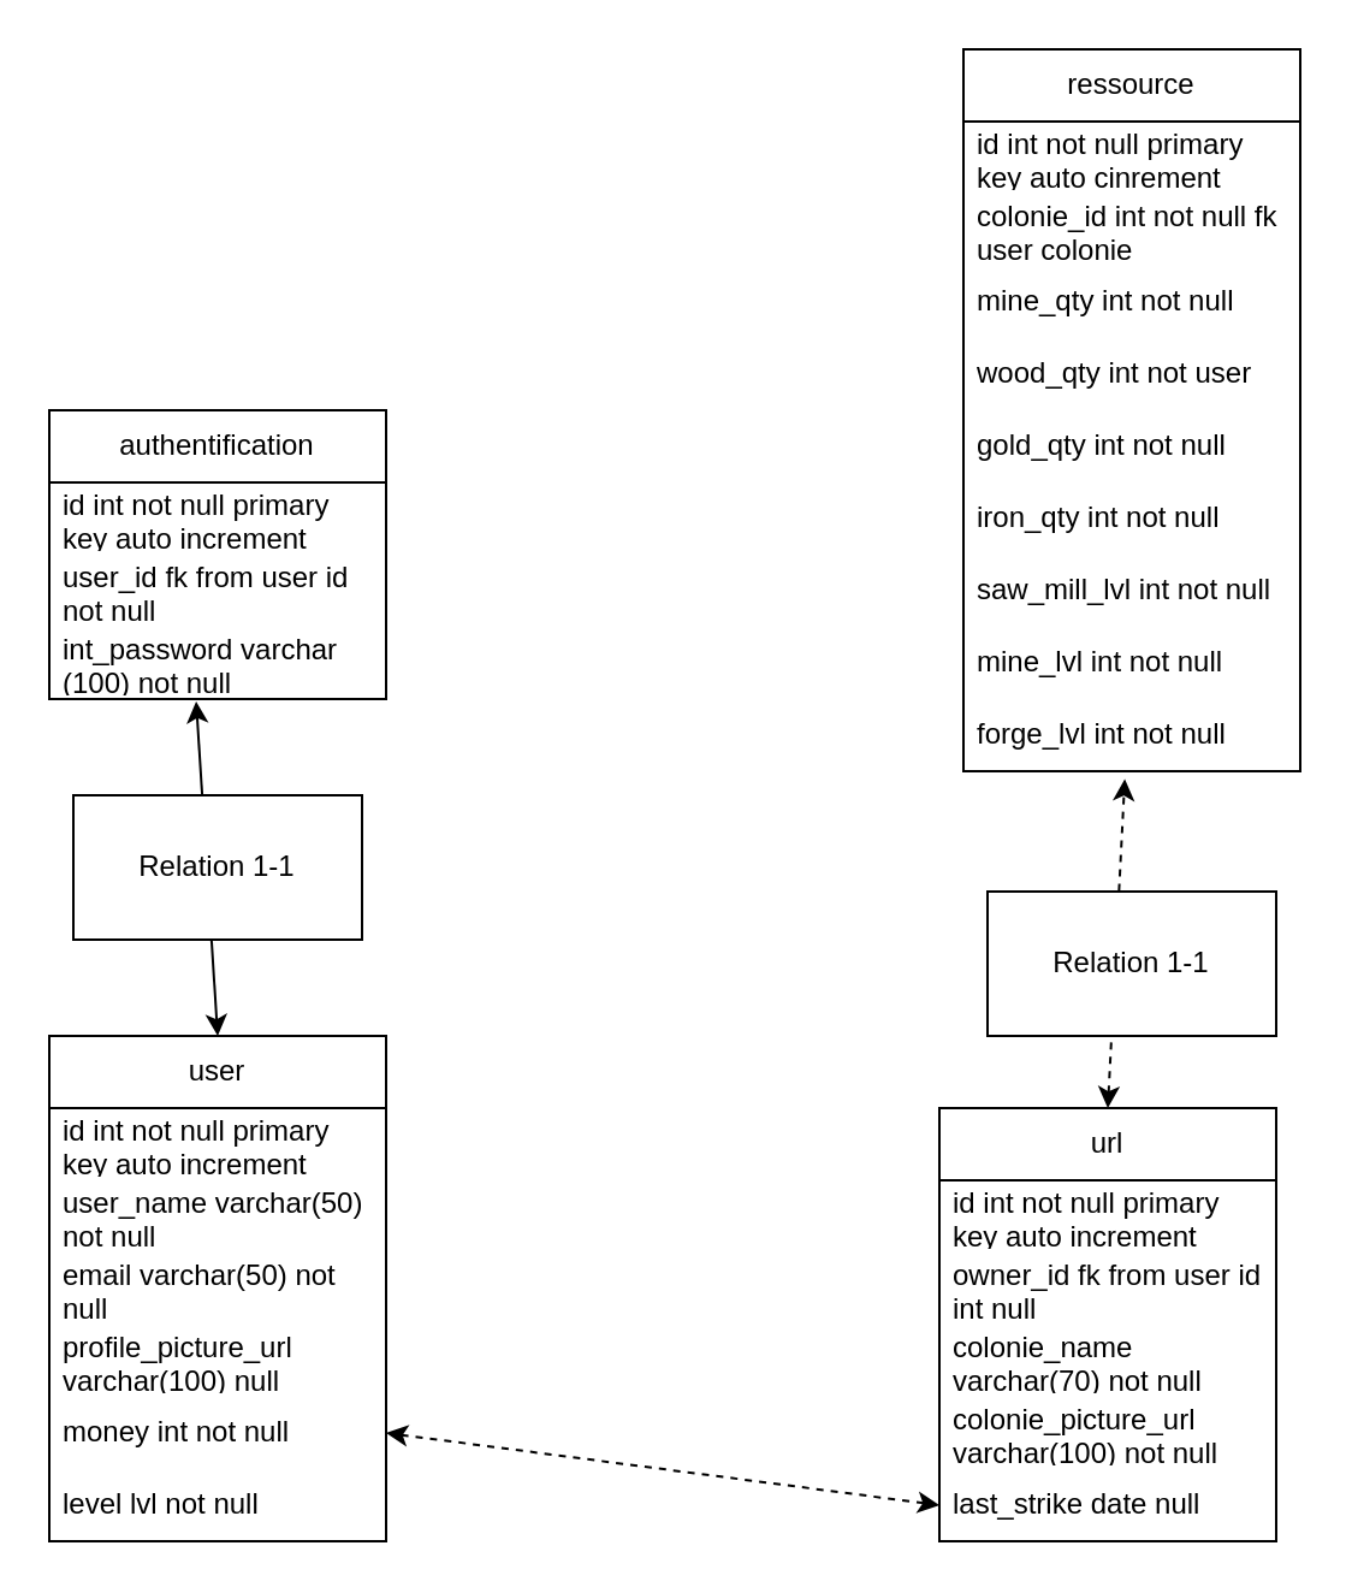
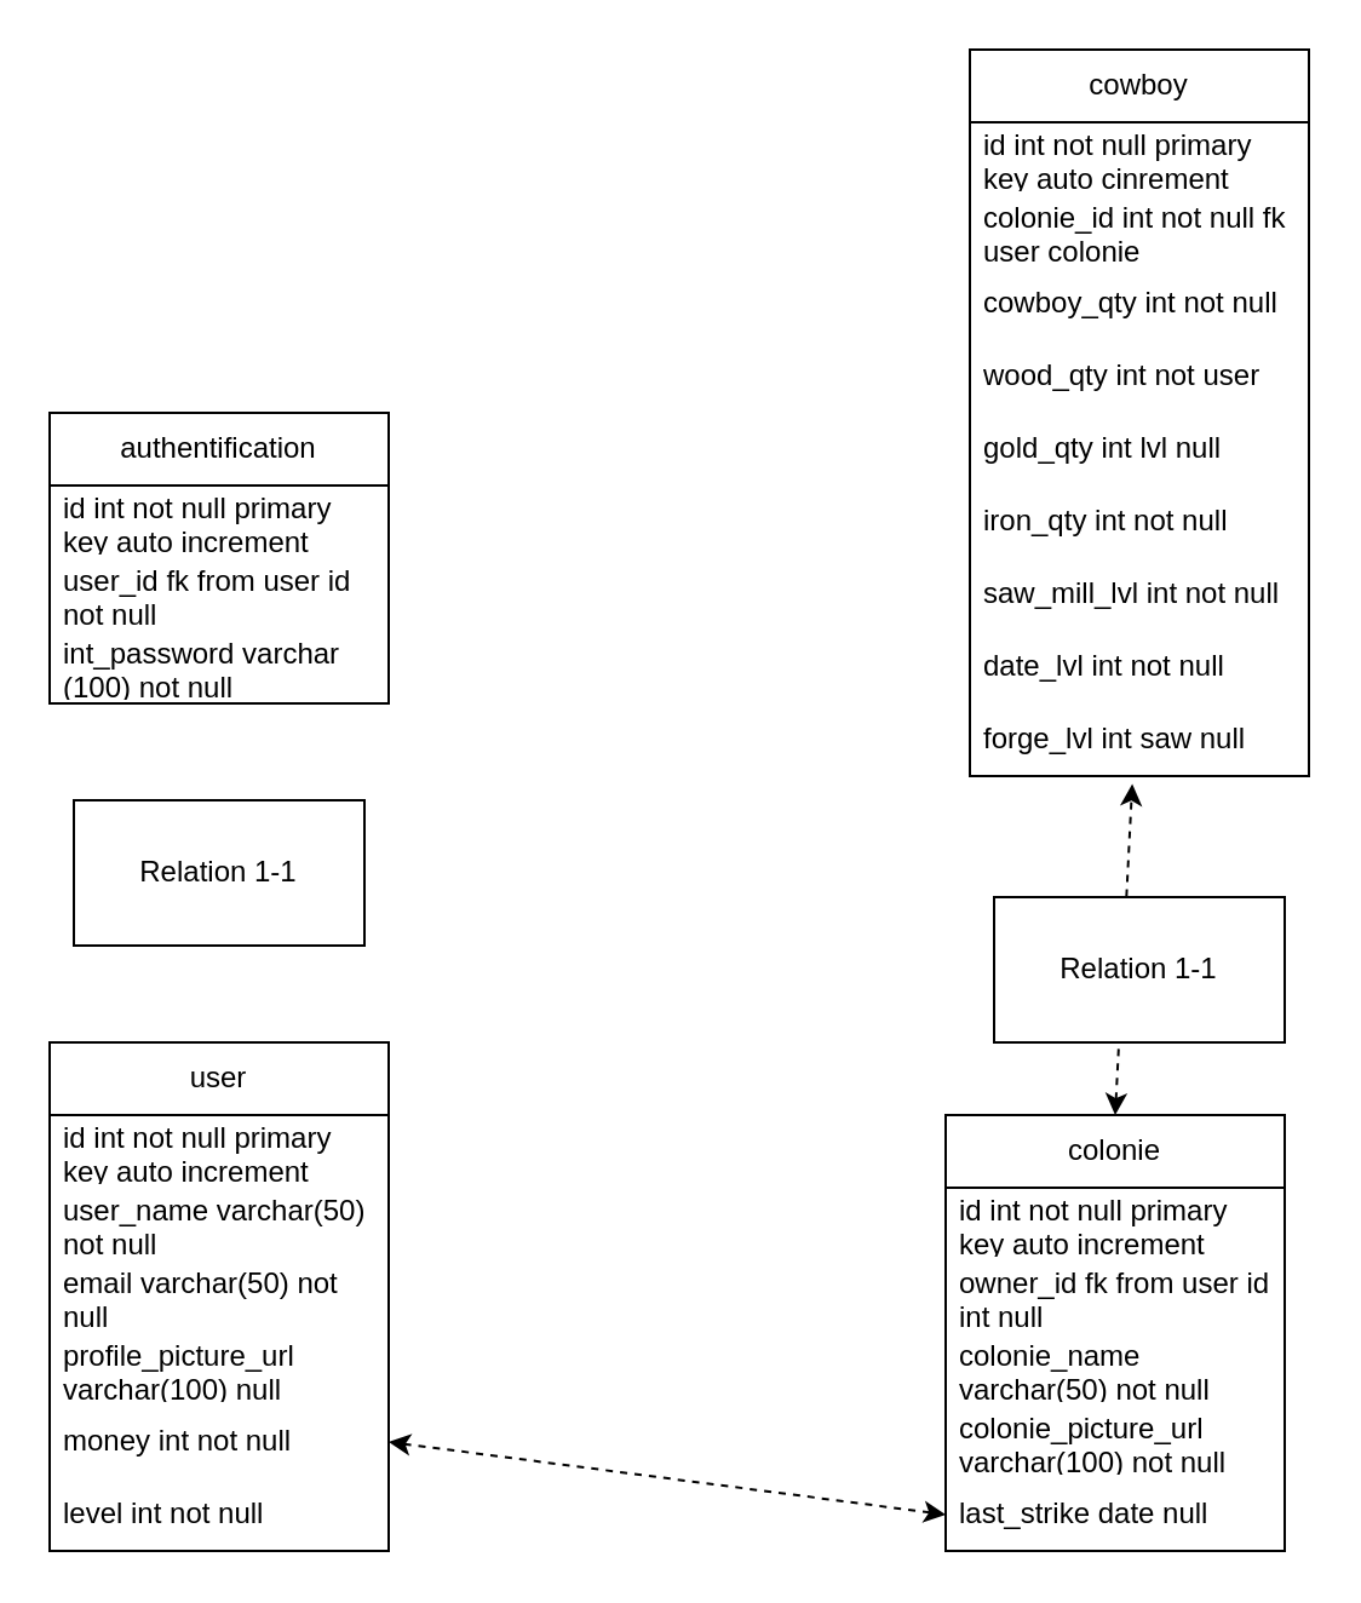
  <mxCell id="0" />
  <mxCell id="1" parent="0" />
  <mxCell id="2" value="user" style="swimlane;fontStyle=0;childLayout=stackLayout;horizontal=1;startSize=30;horizontalStack=0;resizeParent=1;resizeParentMax=0;resizeLast=0;collapsible=1;marginBottom=0;whiteSpace=wrap;html=1;" parent="1" vertex="1"><mxGeometry x="20" y="430" width="140" height="210" as="geometry" /></mxCell>
  <mxCell id="3" value="id int not null primary key auto increment " style="text;strokeColor=none;fillColor=none;align=left;verticalAlign=middle;spacingLeft=4;spacingRight=4;overflow=hidden;points=[[0,0.5],[1,0.5]];portConstraint=eastwest;rotatable=0;whiteSpace=wrap;html=1;" parent="2" vertex="1"><mxGeometry y="30" width="140" height="30" as="geometry" /></mxCell>
  <mxCell id="4" value="user_name varchar(50)&amp;nbsp; not null" style="text;strokeColor=none;fillColor=none;align=left;verticalAlign=middle;spacingLeft=4;spacingRight=4;overflow=hidden;points=[[0,0.5],[1,0.5]];portConstraint=eastwest;rotatable=0;whiteSpace=wrap;html=1;" vertex="1" parent="2"><mxGeometry y="60" width="140" height="30" as="geometry" /></mxCell>
  <mxCell id="5" value="email varchar(50) not null" style="text;strokeColor=none;fillColor=none;align=left;verticalAlign=middle;spacingLeft=4;spacingRight=4;overflow=hidden;points=[[0,0.5],[1,0.5]];portConstraint=eastwest;rotatable=0;whiteSpace=wrap;html=1;" vertex="1" parent="2"><mxGeometry y="90" width="140" height="30" as="geometry" /></mxCell>
  <mxCell id="6" value="profile_picture_url varchar(100) null" style="text;strokeColor=none;fillColor=none;align=left;verticalAlign=middle;spacingLeft=4;spacingRight=4;overflow=hidden;points=[[0,0.5],[1,0.5]];portConstraint=eastwest;rotatable=0;whiteSpace=wrap;html=1;" parent="2" vertex="1"><mxGeometry y="120" width="140" height="30" as="geometry" /></mxCell>
  <mxCell id="7" value="money int not null" style="text;strokeColor=none;fillColor=none;align=left;verticalAlign=middle;spacingLeft=4;spacingRight=4;overflow=hidden;points=[[0,0.5],[1,0.5]];portConstraint=eastwest;rotatable=0;whiteSpace=wrap;html=1;" parent="2" vertex="1"><mxGeometry y="150" width="140" height="30" as="geometry" /></mxCell>
- <mxCell id="8" value="level lvl not null" style="text;strokeColor=none;fillColor=none;align=left;verticalAlign=middle;spacingLeft=4;spacingRight=4;overflow=hidden;points=[[0,0.5],[1,0.5]];portConstraint=eastwest;rotatable=0;whiteSpace=wrap;html=1;" parent="2" vertex="1"><mxGeometry y="180" width="140" height="30" as="geometry" /></mxCell>
+ <mxCell id="8" value="level int not null" style="text;strokeColor=none;fillColor=none;align=left;verticalAlign=middle;spacingLeft=4;spacingRight=4;overflow=hidden;points=[[0,0.5],[1,0.5]];portConstraint=eastwest;rotatable=0;whiteSpace=wrap;html=1;" parent="2" vertex="1"><mxGeometry y="180" width="140" height="30" as="geometry" /></mxCell>
  <mxCell id="9" value="&lt;div&gt;authentification&lt;/div&gt;" style="swimlane;fontStyle=0;childLayout=stackLayout;horizontal=1;startSize=30;horizontalStack=0;resizeParent=1;resizeParentMax=0;resizeLast=0;collapsible=1;marginBottom=0;whiteSpace=wrap;html=1;" parent="1" vertex="1"><mxGeometry x="20" y="170" width="140" height="120" as="geometry" /></mxCell>
  <mxCell id="10" value="id int not null primary key auto increment" style="text;strokeColor=none;fillColor=none;align=left;verticalAlign=middle;spacingLeft=4;spacingRight=4;overflow=hidden;points=[[0,0.5],[1,0.5]];portConstraint=eastwest;rotatable=0;whiteSpace=wrap;html=1;" parent="9" vertex="1"><mxGeometry y="30" width="140" height="30" as="geometry" /></mxCell>
  <mxCell id="11" value="user_id fk from user id not null" style="text;strokeColor=none;fillColor=none;align=left;verticalAlign=middle;spacingLeft=4;spacingRight=4;overflow=hidden;points=[[0,0.5],[1,0.5]];portConstraint=eastwest;rotatable=0;whiteSpace=wrap;html=1;" parent="9" vertex="1"><mxGeometry y="60" width="140" height="30" as="geometry" /></mxCell>
  <mxCell id="12" value="int_password varchar (100) not null" style="text;strokeColor=none;fillColor=none;align=left;verticalAlign=middle;spacingLeft=4;spacingRight=4;overflow=hidden;points=[[0,0.5],[1,0.5]];portConstraint=eastwest;rotatable=0;whiteSpace=wrap;html=1;" parent="9" vertex="1"><mxGeometry y="90" width="140" height="30" as="geometry" /></mxCell>
- <mxCell id="13" value="" style="endArrow=classic;startArrow=classic;html=1;rounded=0;entryX=0.436;entryY=1.033;entryDx=0;entryDy=0;entryPerimeter=0;exitX=0.5;exitY=0;exitDx=0;exitDy=0;" parent="1" source="2" target="12" edge="1"><mxGeometry width="50" height="50" relative="1" as="geometry"><mxPoint x="320" y="400" as="sourcePoint" /><mxPoint x="370" y="350" as="targetPoint" /></mxGeometry></mxCell>
  <mxCell id="14" value="Relation 1-1" style="rounded=0;whiteSpace=wrap;html=1;" parent="1" vertex="1"><mxGeometry x="30" y="330" width="120" height="60" as="geometry" /></mxCell>
- <mxCell id="15" value="url" style="swimlane;fontStyle=0;childLayout=stackLayout;horizontal=1;startSize=30;horizontalStack=0;resizeParent=1;resizeParentMax=0;resizeLast=0;collapsible=1;marginBottom=0;whiteSpace=wrap;html=1;" parent="1" vertex="1"><mxGeometry x="390" y="460" width="140" height="180" as="geometry" /></mxCell>
+ <mxCell id="15" value="colonie" style="swimlane;fontStyle=0;childLayout=stackLayout;horizontal=1;startSize=30;horizontalStack=0;resizeParent=1;resizeParentMax=0;resizeLast=0;collapsible=1;marginBottom=0;whiteSpace=wrap;html=1;" parent="1" vertex="1"><mxGeometry x="390" y="460" width="140" height="180" as="geometry" /></mxCell>
  <mxCell id="16" value="id int not null primary key auto increment " style="text;strokeColor=none;fillColor=none;align=left;verticalAlign=middle;spacingLeft=4;spacingRight=4;overflow=hidden;points=[[0,0.5],[1,0.5]];portConstraint=eastwest;rotatable=0;whiteSpace=wrap;html=1;" parent="15" vertex="1"><mxGeometry y="30" width="140" height="30" as="geometry" /></mxCell>
  <mxCell id="17" value="owner_id fk from user id int null" style="text;strokeColor=none;fillColor=none;align=left;verticalAlign=middle;spacingLeft=4;spacingRight=4;overflow=hidden;points=[[0,0.5],[1,0.5]];portConstraint=eastwest;rotatable=0;whiteSpace=wrap;html=1;" parent="15" vertex="1"><mxGeometry y="60" width="140" height="30" as="geometry" /></mxCell>
- <mxCell id="18" value="colonie_name varchar(70) not null" style="text;strokeColor=none;fillColor=none;align=left;verticalAlign=middle;spacingLeft=4;spacingRight=4;overflow=hidden;points=[[0,0.5],[1,0.5]];portConstraint=eastwest;rotatable=0;whiteSpace=wrap;html=1;" vertex="1" parent="15"><mxGeometry y="90" width="140" height="30" as="geometry" /></mxCell>
+ <mxCell id="18" value="colonie_name varchar(50) not null" style="text;strokeColor=none;fillColor=none;align=left;verticalAlign=middle;spacingLeft=4;spacingRight=4;overflow=hidden;points=[[0,0.5],[1,0.5]];portConstraint=eastwest;rotatable=0;whiteSpace=wrap;html=1;" vertex="1" parent="15"><mxGeometry y="90" width="140" height="30" as="geometry" /></mxCell>
  <mxCell id="19" value="colonie_picture_url varchar(100) not null" style="text;strokeColor=none;fillColor=none;align=left;verticalAlign=middle;spacingLeft=4;spacingRight=4;overflow=hidden;points=[[0,0.5],[1,0.5]];portConstraint=eastwest;rotatable=0;whiteSpace=wrap;html=1;" vertex="1" parent="15"><mxGeometry y="120" width="140" height="30" as="geometry" /></mxCell>
  <mxCell id="20" value="last_strike date null" style="text;strokeColor=none;fillColor=none;align=left;verticalAlign=middle;spacingLeft=4;spacingRight=4;overflow=hidden;points=[[0,0.5],[1,0.5]];portConstraint=eastwest;rotatable=0;whiteSpace=wrap;html=1;" parent="15" vertex="1"><mxGeometry y="150" width="140" height="30" as="geometry" /></mxCell>
  <mxCell id="21" value="" style="endArrow=classic;startArrow=classic;html=1;rounded=0;entryX=0;entryY=0.5;entryDx=0;entryDy=0;exitX=1;exitY=0.5;exitDx=0;exitDy=0;dashed=1;" parent="1" source="7" target="20" edge="1"><mxGeometry width="50" height="50" relative="1" as="geometry"><mxPoint x="160" y="595" as="sourcePoint" /><mxPoint x="390" y="595" as="targetPoint" /></mxGeometry></mxCell>
- <mxCell id="22" value="ressource" style="swimlane;fontStyle=0;childLayout=stackLayout;horizontal=1;startSize=30;horizontalStack=0;resizeParent=1;resizeParentMax=0;resizeLast=0;collapsible=1;marginBottom=0;whiteSpace=wrap;html=1;" parent="1" vertex="1"><mxGeometry x="400" y="20" width="140" height="300" as="geometry" /></mxCell>
+ <mxCell id="22" value="cowboy" style="swimlane;fontStyle=0;childLayout=stackLayout;horizontal=1;startSize=30;horizontalStack=0;resizeParent=1;resizeParentMax=0;resizeLast=0;collapsible=1;marginBottom=0;whiteSpace=wrap;html=1;" parent="1" vertex="1"><mxGeometry x="400" y="20" width="140" height="300" as="geometry" /></mxCell>
  <mxCell id="23" value="id int not null primary key auto cinrement" style="text;strokeColor=none;fillColor=none;align=left;verticalAlign=middle;spacingLeft=4;spacingRight=4;overflow=hidden;points=[[0,0.5],[1,0.5]];portConstraint=eastwest;rotatable=0;whiteSpace=wrap;html=1;" vertex="1" parent="22"><mxGeometry y="30" width="140" height="30" as="geometry" /></mxCell>
  <mxCell id="24" value="colonie_id int not null fk user colonie" style="text;strokeColor=none;fillColor=none;align=left;verticalAlign=middle;spacingLeft=4;spacingRight=4;overflow=hidden;points=[[0,0.5],[1,0.5]];portConstraint=eastwest;rotatable=0;whiteSpace=wrap;html=1;" parent="22" vertex="1"><mxGeometry y="60" width="140" height="30" as="geometry" /></mxCell>
- <mxCell id="25" value="mine_qty int not null" style="text;strokeColor=none;fillColor=none;align=left;verticalAlign=middle;spacingLeft=4;spacingRight=4;overflow=hidden;points=[[0,0.5],[1,0.5]];portConstraint=eastwest;rotatable=0;whiteSpace=wrap;html=1;" parent="22" vertex="1"><mxGeometry y="90" width="140" height="30" as="geometry" /></mxCell>
+ <mxCell id="25" value="cowboy_qty int not null" style="text;strokeColor=none;fillColor=none;align=left;verticalAlign=middle;spacingLeft=4;spacingRight=4;overflow=hidden;points=[[0,0.5],[1,0.5]];portConstraint=eastwest;rotatable=0;whiteSpace=wrap;html=1;" parent="22" vertex="1"><mxGeometry y="90" width="140" height="30" as="geometry" /></mxCell>
  <mxCell id="26" value="wood_qty int not user" style="text;strokeColor=none;fillColor=none;align=left;verticalAlign=middle;spacingLeft=4;spacingRight=4;overflow=hidden;points=[[0,0.5],[1,0.5]];portConstraint=eastwest;rotatable=0;whiteSpace=wrap;html=1;" parent="22" vertex="1"><mxGeometry y="120" width="140" height="30" as="geometry" /></mxCell>
- <mxCell id="27" value="gold_qty int not null" style="text;strokeColor=none;fillColor=none;align=left;verticalAlign=middle;spacingLeft=4;spacingRight=4;overflow=hidden;points=[[0,0.5],[1,0.5]];portConstraint=eastwest;rotatable=0;whiteSpace=wrap;html=1;" vertex="1" parent="22"><mxGeometry y="150" width="140" height="30" as="geometry" /></mxCell>
+ <mxCell id="27" value="gold_qty int lvl null" style="text;strokeColor=none;fillColor=none;align=left;verticalAlign=middle;spacingLeft=4;spacingRight=4;overflow=hidden;points=[[0,0.5],[1,0.5]];portConstraint=eastwest;rotatable=0;whiteSpace=wrap;html=1;" vertex="1" parent="22"><mxGeometry y="150" width="140" height="30" as="geometry" /></mxCell>
  <mxCell id="28" value="&lt;div&gt;iron_qty int not null&lt;/div&gt;" style="text;strokeColor=none;fillColor=none;align=left;verticalAlign=middle;spacingLeft=4;spacingRight=4;overflow=hidden;points=[[0,0.5],[1,0.5]];portConstraint=eastwest;rotatable=0;whiteSpace=wrap;html=1;" parent="22" vertex="1"><mxGeometry y="180" width="140" height="30" as="geometry" /></mxCell>
  <mxCell id="29" value="saw_mill_lvl int not null" style="text;strokeColor=none;fillColor=none;align=left;verticalAlign=middle;spacingLeft=4;spacingRight=4;overflow=hidden;points=[[0,0.5],[1,0.5]];portConstraint=eastwest;rotatable=0;whiteSpace=wrap;html=1;" parent="22" vertex="1"><mxGeometry y="210" width="140" height="30" as="geometry" /></mxCell>
- <mxCell id="30" value="mine_lvl int not null" style="text;strokeColor=none;fillColor=none;align=left;verticalAlign=middle;spacingLeft=4;spacingRight=4;overflow=hidden;points=[[0,0.5],[1,0.5]];portConstraint=eastwest;rotatable=0;whiteSpace=wrap;html=1;" parent="22" vertex="1"><mxGeometry y="240" width="140" height="30" as="geometry" /></mxCell>
- <mxCell id="31" value="forge_lvl int not null" style="text;strokeColor=none;fillColor=none;align=left;verticalAlign=middle;spacingLeft=4;spacingRight=4;overflow=hidden;points=[[0,0.5],[1,0.5]];portConstraint=eastwest;rotatable=0;whiteSpace=wrap;html=1;" parent="22" vertex="1"><mxGeometry y="270" width="140" height="30" as="geometry" /></mxCell>
+ <mxCell id="30" value="date_lvl int not null" style="text;strokeColor=none;fillColor=none;align=left;verticalAlign=middle;spacingLeft=4;spacingRight=4;overflow=hidden;points=[[0,0.5],[1,0.5]];portConstraint=eastwest;rotatable=0;whiteSpace=wrap;html=1;" parent="22" vertex="1"><mxGeometry y="240" width="140" height="30" as="geometry" /></mxCell>
+ <mxCell id="31" value="forge_lvl int saw null" style="text;strokeColor=none;fillColor=none;align=left;verticalAlign=middle;spacingLeft=4;spacingRight=4;overflow=hidden;points=[[0,0.5],[1,0.5]];portConstraint=eastwest;rotatable=0;whiteSpace=wrap;html=1;" parent="22" vertex="1"><mxGeometry y="270" width="140" height="30" as="geometry" /></mxCell>
  <mxCell id="32" value="" style="endArrow=classic;startArrow=classic;html=1;rounded=0;exitX=0.5;exitY=0;exitDx=0;exitDy=0;entryX=0.479;entryY=1.108;entryDx=0;entryDy=0;entryPerimeter=0;dashed=1;" parent="1" source="15" target="31" edge="1"><mxGeometry width="50" height="50" relative="1" as="geometry"><mxPoint x="229" y="280" as="sourcePoint" /><mxPoint x="459" y="310" as="targetPoint" /></mxGeometry></mxCell>
  <mxCell id="33" value="Relation 1-1" style="rounded=0;whiteSpace=wrap;html=1;" parent="1" vertex="1"><mxGeometry x="410" y="370" width="120" height="60" as="geometry" /></mxCell>
